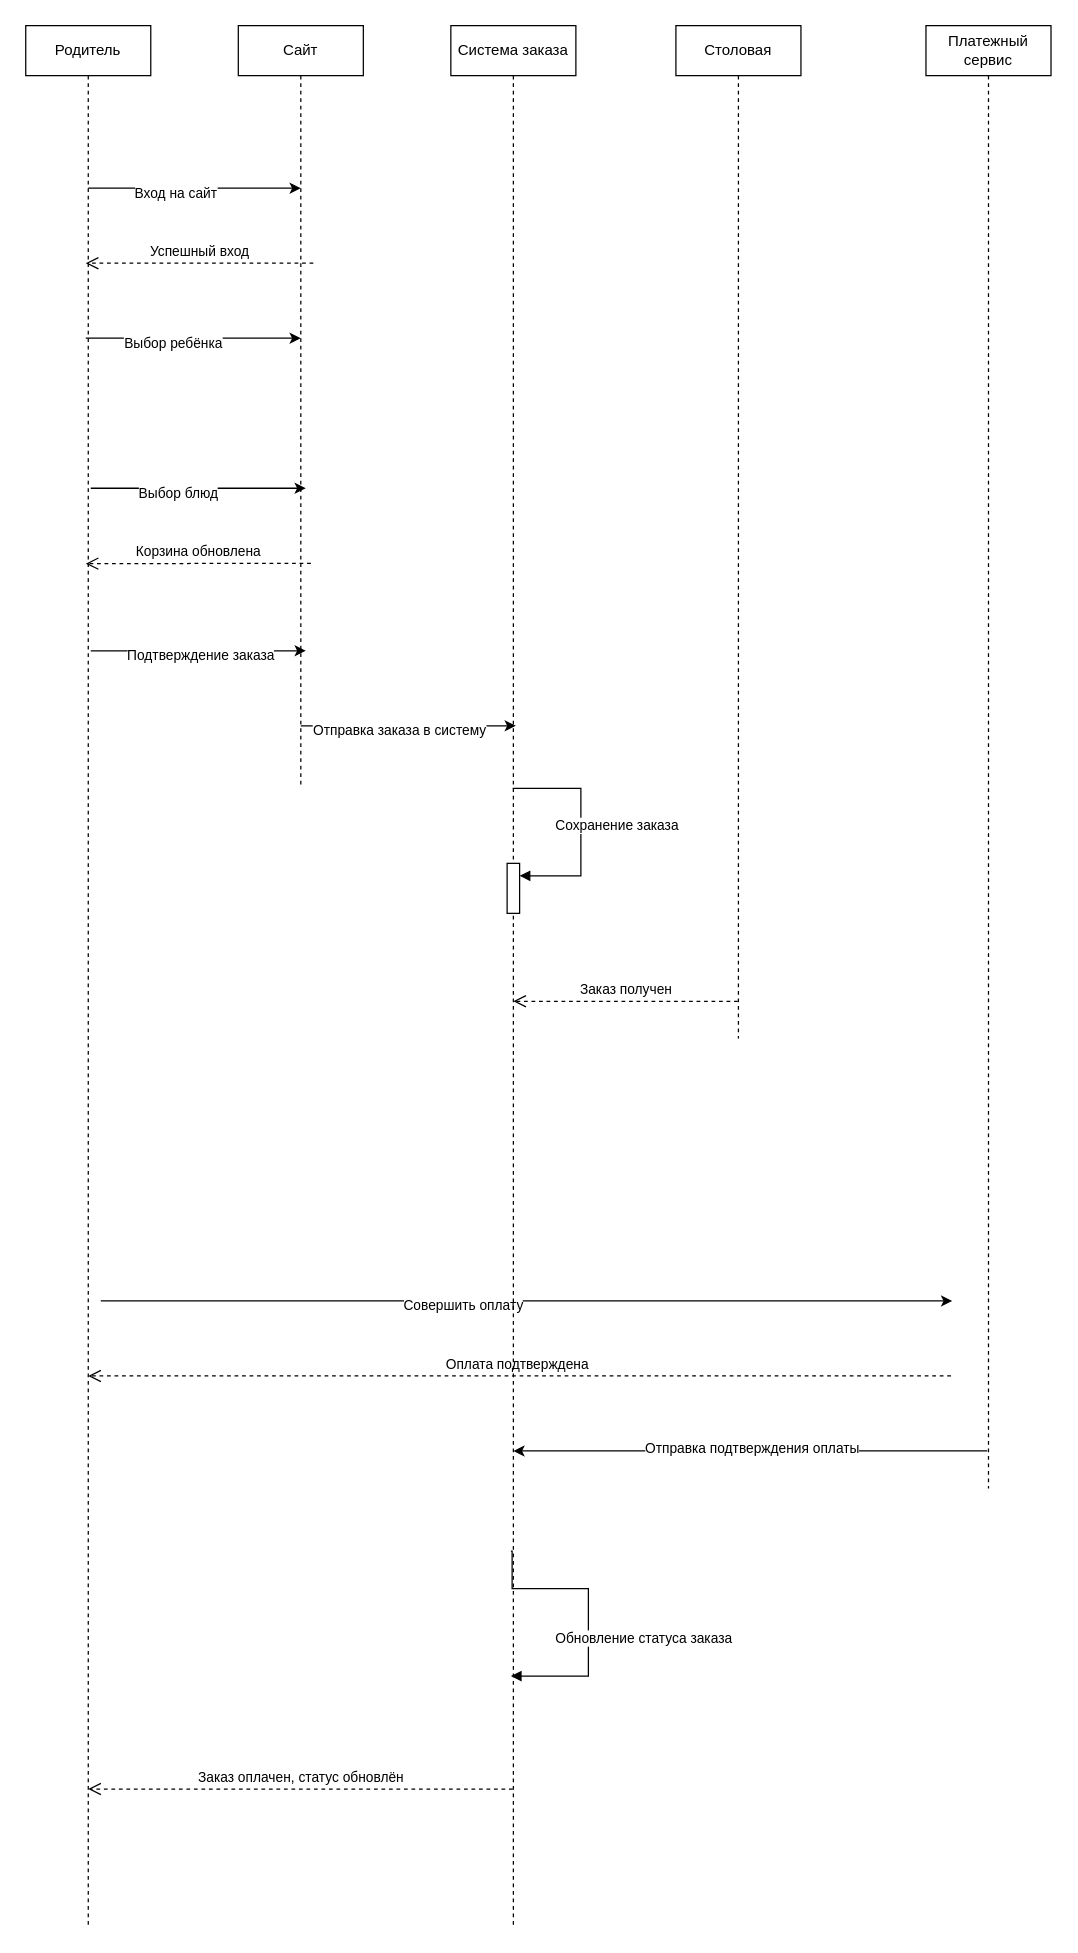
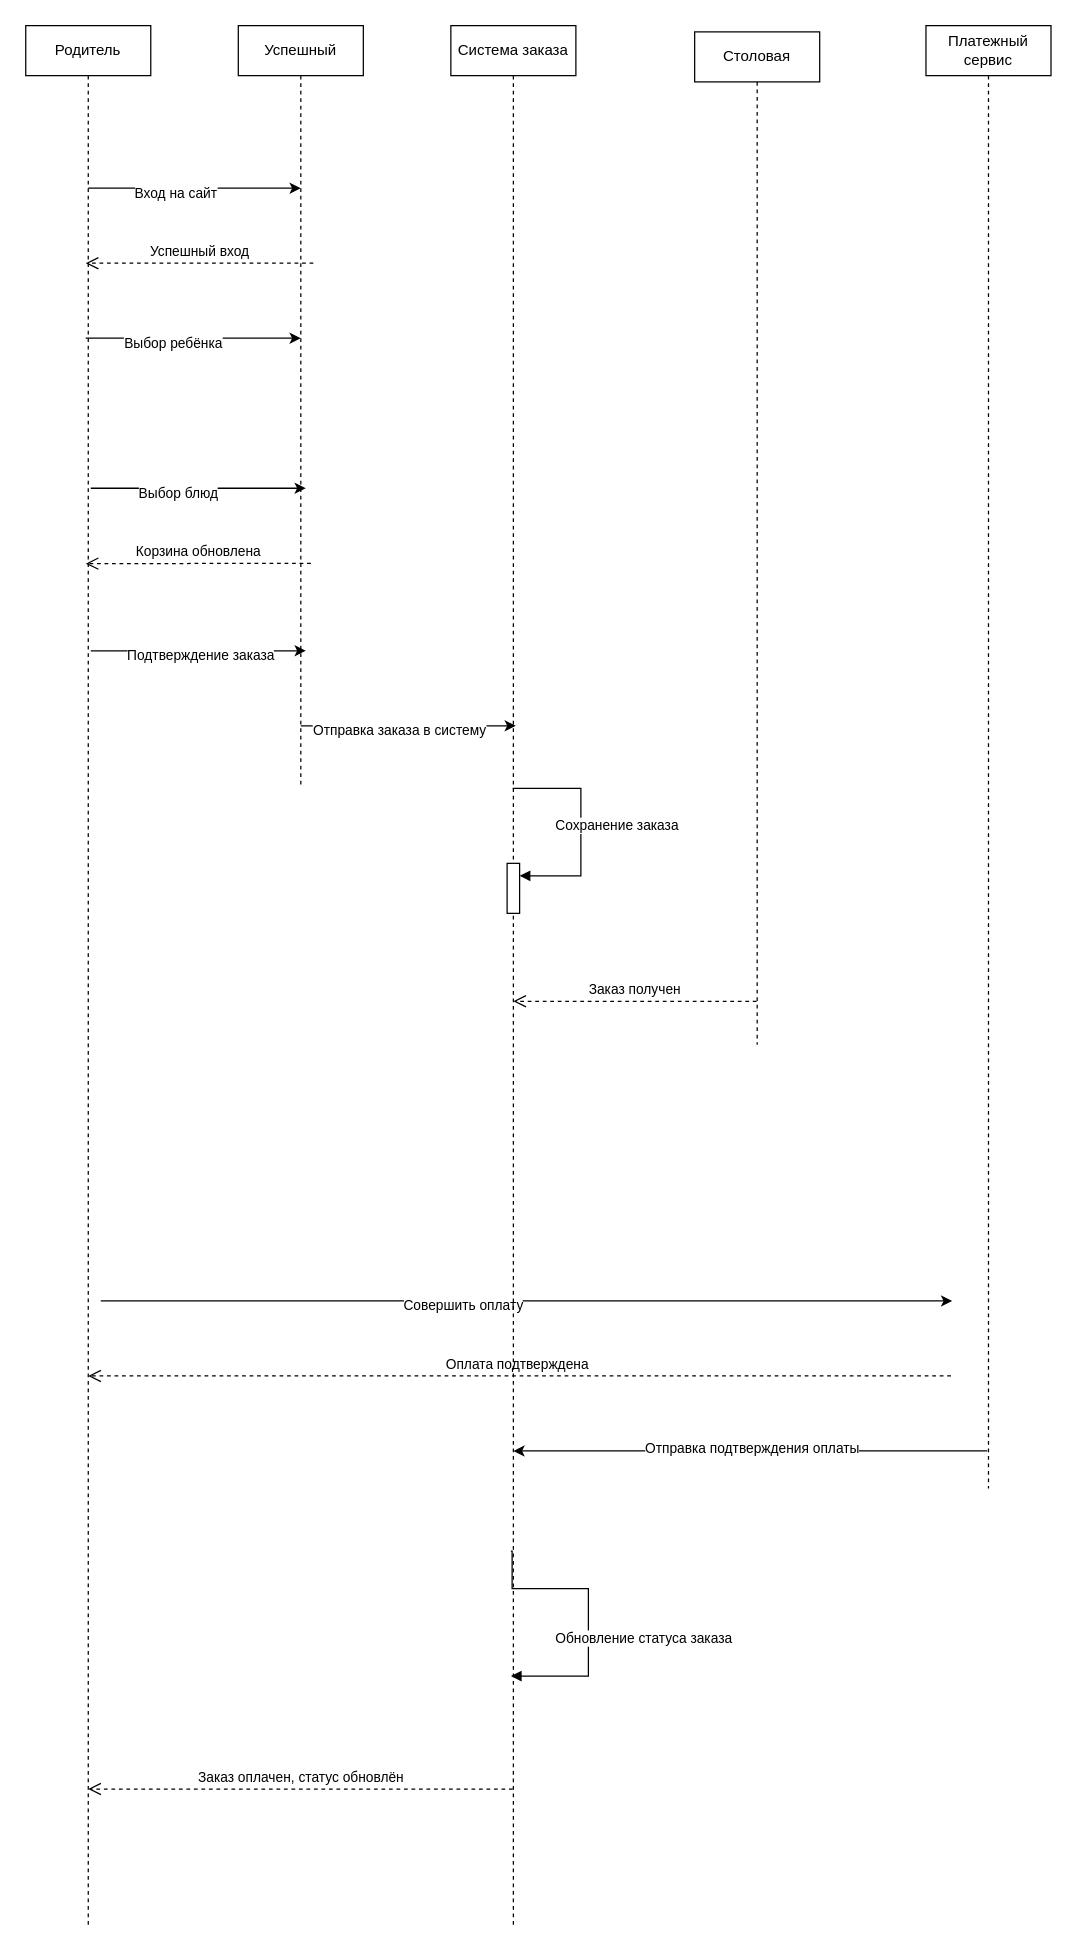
  <mxCell id="0" />
  <mxCell id="1" parent="0" />
  <mxCell id="2" style="edgeStyle=orthogonalEdgeStyle;rounded=0;orthogonalLoop=1;jettySize=auto;html=1;curved=0;" edge="1" parent="1"><mxGeometry relative="1" as="geometry"><mxPoint x="70" y="150" as="sourcePoint" /><mxPoint x="240" y="150" as="targetPoint" /></mxGeometry></mxCell>
  <mxCell id="3" value="Вход на сайт" style="edgeLabel;html=1;align=center;verticalAlign=middle;resizable=0;points=[];" vertex="1" connectable="0" parent="2"><mxGeometry x="-0.192" y="-3" relative="1" as="geometry"><mxPoint as="offset" /></mxGeometry></mxCell>
  <mxCell id="4" value="Успешный вход" style="html=1;verticalAlign=bottom;endArrow=open;dashed=1;endSize=8;curved=0;rounded=0;" edge="1" parent="1"><mxGeometry relative="1" as="geometry"><mxPoint x="250" y="210" as="sourcePoint" /><mxPoint x="68" y="210" as="targetPoint" /></mxGeometry></mxCell>
  <mxCell id="5" style="edgeStyle=orthogonalEdgeStyle;rounded=0;orthogonalLoop=1;jettySize=auto;html=1;curved=0;" edge="1" parent="1"><mxGeometry relative="1" as="geometry"><mxPoint x="68" y="270" as="sourcePoint" /><mxPoint x="240" y="270" as="targetPoint" /></mxGeometry></mxCell>
  <mxCell id="6" value="Выбор ребёнка" style="edgeLabel;html=1;align=center;verticalAlign=middle;resizable=0;points=[];" vertex="1" connectable="0" parent="5"><mxGeometry x="-0.192" y="-3" relative="1" as="geometry"><mxPoint as="offset" /></mxGeometry></mxCell>
  <mxCell id="7" value="Заказ оплачен, статус обновлён" style="html=1;verticalAlign=bottom;endArrow=open;dashed=1;endSize=8;curved=0;rounded=0;" edge="1" parent="1" source="22"><mxGeometry x="0.004" relative="1" as="geometry"><mxPoint x="250" y="1430" as="sourcePoint" /><mxPoint x="70" y="1430.34" as="targetPoint" /><mxPoint as="offset" /></mxGeometry></mxCell>
  <mxCell id="8" style="edgeStyle=orthogonalEdgeStyle;rounded=0;orthogonalLoop=1;jettySize=auto;html=1;curved=0;" edge="1" parent="1"><mxGeometry relative="1" as="geometry"><mxPoint x="72" y="390" as="sourcePoint" /><mxPoint x="244" y="390" as="targetPoint" /></mxGeometry></mxCell>
  <mxCell id="9" value="Выбор блюд" style="edgeLabel;html=1;align=center;verticalAlign=middle;resizable=0;points=[];" vertex="1" connectable="0" parent="8"><mxGeometry x="-0.192" y="-3" relative="1" as="geometry"><mxPoint as="offset" /></mxGeometry></mxCell>
  <mxCell id="10" value="Корзина обновлена" style="html=1;verticalAlign=bottom;endArrow=open;dashed=1;endSize=8;curved=0;rounded=0;" edge="1" parent="1"><mxGeometry x="0.004" relative="1" as="geometry"><mxPoint x="248" y="450" as="sourcePoint" /><mxPoint x="68" y="450.34" as="targetPoint" /><mxPoint as="offset" /></mxGeometry></mxCell>
  <mxCell id="11" style="edgeStyle=orthogonalEdgeStyle;rounded=0;orthogonalLoop=1;jettySize=auto;html=1;curved=0;" edge="1" parent="1"><mxGeometry relative="1" as="geometry"><mxPoint x="72" y="520" as="sourcePoint" /><mxPoint x="244" y="520" as="targetPoint" /></mxGeometry></mxCell>
  <mxCell id="12" value="Подтверждение заказа" style="edgeLabel;html=1;align=center;verticalAlign=middle;resizable=0;points=[];" vertex="1" connectable="0" parent="11"><mxGeometry x="-0.192" y="-3" relative="1" as="geometry"><mxPoint x="18" as="offset" /></mxGeometry></mxCell>
  <mxCell id="13" style="edgeStyle=orthogonalEdgeStyle;rounded=0;orthogonalLoop=1;jettySize=auto;html=1;curved=0;" edge="1" parent="1"><mxGeometry relative="1" as="geometry"><mxPoint x="240" y="580" as="sourcePoint" /><mxPoint x="412" y="580" as="targetPoint" /></mxGeometry></mxCell>
  <mxCell id="14" value="Отправка заказа в систему" style="edgeLabel;html=1;align=center;verticalAlign=middle;resizable=0;points=[];" vertex="1" connectable="0" parent="13"><mxGeometry x="-0.192" y="-3" relative="1" as="geometry"><mxPoint x="9" as="offset" /></mxGeometry></mxCell>
  <mxCell id="15" style="edgeStyle=orthogonalEdgeStyle;rounded=0;orthogonalLoop=1;jettySize=auto;html=1;curved=0;" edge="1" parent="1"><mxGeometry relative="1" as="geometry"><mxPoint x="80" y="1040" as="sourcePoint" /><mxPoint x="761" y="1040" as="targetPoint" /></mxGeometry></mxCell>
  <mxCell id="16" value="Совершить оплату" style="edgeLabel;html=1;align=center;verticalAlign=middle;resizable=0;points=[];" vertex="1" connectable="0" parent="15"><mxGeometry x="-0.192" y="-3" relative="1" as="geometry"><mxPoint x="14" as="offset" /></mxGeometry></mxCell>
  <mxCell id="17" value="Заказ получен" style="html=1;verticalAlign=bottom;endArrow=open;dashed=1;endSize=8;curved=0;rounded=0;" edge="1" parent="1" source="25"><mxGeometry x="0.004" relative="1" as="geometry"><mxPoint x="590" y="800" as="sourcePoint" /><mxPoint x="410" y="800.34" as="targetPoint" /><mxPoint as="offset" /></mxGeometry></mxCell>
  <mxCell id="18" value="Обновление статуса заказа" style="html=1;align=left;spacingLeft=2;endArrow=block;rounded=0;edgeStyle=orthogonalEdgeStyle;curved=0;rounded=0;" edge="1" parent="1"><mxGeometry x="0.714" y="-30" relative="1" as="geometry"><mxPoint x="408" y="1240" as="sourcePoint" /><Array as="points"><mxPoint x="409" y="1240" /><mxPoint x="409" y="1270" /><mxPoint x="470" y="1270" /><mxPoint x="470" y="1340" /></Array><mxPoint x="408" y="1340" as="targetPoint" /><mxPoint as="offset" /></mxGeometry></mxCell>
  <mxCell id="19" value="Оплата подтверждена" style="html=1;verticalAlign=bottom;endArrow=open;dashed=1;endSize=8;curved=0;rounded=0;" edge="1" parent="1"><mxGeometry x="0.005" relative="1" as="geometry"><mxPoint x="760" y="1100" as="sourcePoint" /><mxPoint x="70" y="1100" as="targetPoint" /><mxPoint as="offset" /></mxGeometry></mxCell>
  <mxCell id="20" value="Родитель" style="shape=umlLifeline;perimeter=lifelinePerimeter;whiteSpace=wrap;html=1;container=1;dropTarget=0;collapsible=0;recursiveResize=0;outlineConnect=0;portConstraint=eastwest;newEdgeStyle={&quot;curved&quot;:0,&quot;rounded&quot;:0};" vertex="1" parent="1"><mxGeometry y="20" width="100" height="1520" as="geometry" x="20" /></mxCell>
- <mxCell id="21" value="Сайт" style="shape=umlLifeline;perimeter=lifelinePerimeter;whiteSpace=wrap;html=1;container=1;dropTarget=0;collapsible=0;recursiveResize=0;outlineConnect=0;portConstraint=eastwest;newEdgeStyle={&quot;curved&quot;:0,&quot;rounded&quot;:0};" vertex="1" parent="1"><mxGeometry x="190" y="20" width="100" height="610" as="geometry" /></mxCell>
+ <mxCell id="21" value="Успешный" style="shape=umlLifeline;perimeter=lifelinePerimeter;whiteSpace=wrap;html=1;container=1;dropTarget=0;collapsible=0;recursiveResize=0;outlineConnect=0;portConstraint=eastwest;newEdgeStyle={&quot;curved&quot;:0,&quot;rounded&quot;:0};" vertex="1" parent="1"><mxGeometry x="190" y="20" width="100" height="610" as="geometry" /></mxCell>
  <mxCell id="22" value="Система заказа" style="shape=umlLifeline;perimeter=lifelinePerimeter;whiteSpace=wrap;html=1;container=1;dropTarget=0;collapsible=0;recursiveResize=0;outlineConnect=0;portConstraint=eastwest;newEdgeStyle={&quot;curved&quot;:0,&quot;rounded&quot;:0};" vertex="1" parent="1"><mxGeometry x="360" y="20" width="100" height="1520" as="geometry" /></mxCell>
  <mxCell id="23" value="" style="html=1;points=[[0,0,0,0,5],[0,1,0,0,-5],[1,0,0,0,5],[1,1,0,0,-5]];perimeter=orthogonalPerimeter;outlineConnect=0;targetShapes=umlLifeline;portConstraint=eastwest;newEdgeStyle={&quot;curved&quot;:0,&quot;rounded&quot;:0};" vertex="1" parent="22"><mxGeometry x="45" y="670" width="10" height="40" as="geometry" /></mxCell>
  <mxCell id="24" value="Сохранение заказа" style="html=1;align=left;spacingLeft=2;endArrow=block;rounded=0;edgeStyle=orthogonalEdgeStyle;curved=0;rounded=0;" edge="1" target="23" parent="22" source="22"><mxGeometry x="-0.027" y="-24" relative="1" as="geometry"><mxPoint x="79.0" y="580" as="sourcePoint" /><Array as="points"><mxPoint x="104" y="610" /><mxPoint x="104" y="680" /></Array><mxPoint as="offset" /></mxGeometry></mxCell>
- <mxCell id="25" value="Столовая" style="shape=umlLifeline;perimeter=lifelinePerimeter;whiteSpace=wrap;html=1;container=1;dropTarget=0;collapsible=0;recursiveResize=0;outlineConnect=0;portConstraint=eastwest;newEdgeStyle={&quot;curved&quot;:0,&quot;rounded&quot;:0};" vertex="1" parent="1"><mxGeometry x="540" y="20" width="100" height="810" as="geometry" /></mxCell>
+ <mxCell id="25" value="Столовая" style="shape=umlLifeline;perimeter=lifelinePerimeter;whiteSpace=wrap;html=1;container=1;dropTarget=0;collapsible=0;recursiveResize=0;outlineConnect=0;portConstraint=eastwest;newEdgeStyle={&quot;curved&quot;:0,&quot;rounded&quot;:0};" vertex="1" parent="1"><mxGeometry x="555" y="25" width="100" height="810" as="geometry" /></mxCell>
  <mxCell id="26" value="Платежный сервис" style="shape=umlLifeline;perimeter=lifelinePerimeter;whiteSpace=wrap;html=1;container=1;dropTarget=0;collapsible=0;recursiveResize=0;outlineConnect=0;portConstraint=eastwest;newEdgeStyle={&quot;curved&quot;:0,&quot;rounded&quot;:0};" vertex="1" parent="1"><mxGeometry x="740" y="20" width="100" height="1170" as="geometry" /></mxCell>
  <mxCell id="27" style="edgeStyle=orthogonalEdgeStyle;rounded=0;orthogonalLoop=1;jettySize=auto;html=1;curved=0;" edge="1" parent="1"><mxGeometry relative="1" as="geometry"><mxPoint x="789" y="1160" as="sourcePoint" /><mxPoint x="410" y="1160" as="targetPoint" /></mxGeometry></mxCell>
  <mxCell id="28" value="Отправка подтверждения оплаты" style="edgeLabel;html=1;align=center;verticalAlign=middle;resizable=0;points=[];" vertex="1" connectable="0" parent="27"><mxGeometry x="-0.192" y="-3" relative="1" as="geometry"><mxPoint x="-36" as="offset" /></mxGeometry></mxCell>
